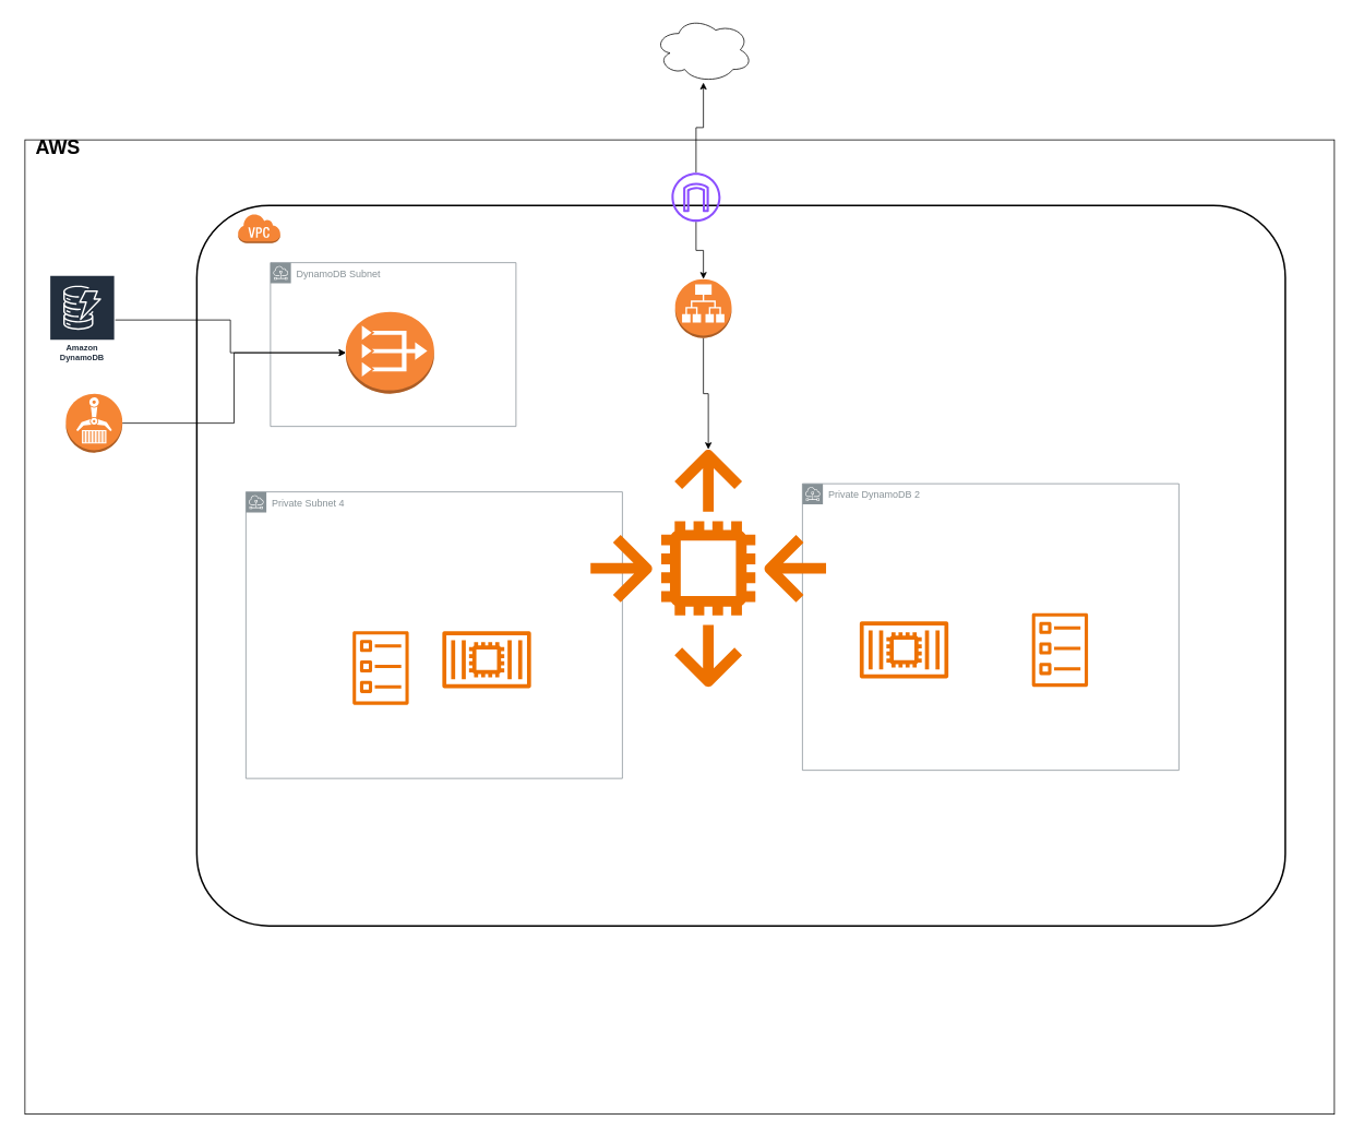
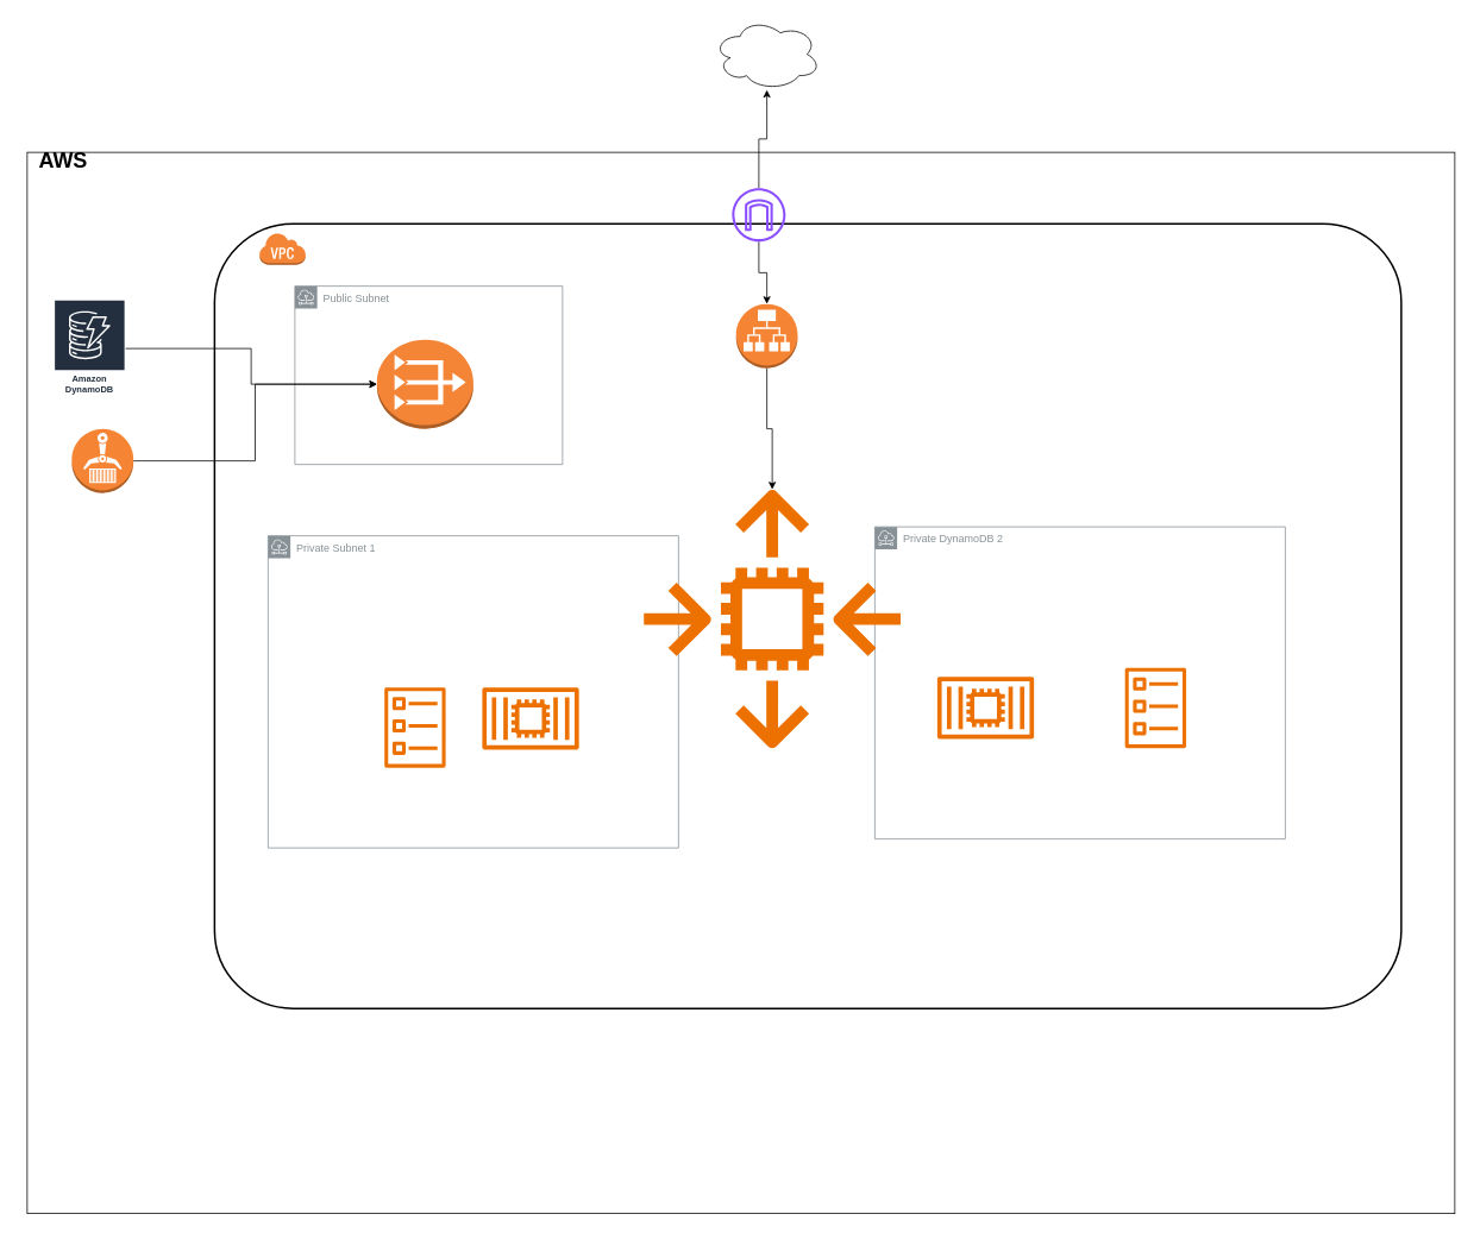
  <mxCell id="0" />
  <mxCell id="1" parent="0" />
  <mxCell id="2" value="" style="rounded=0;whiteSpace=wrap;html=1;" vertex="1" parent="1"><mxGeometry x="30" y="170" width="1600" height="1190" as="geometry" /></mxCell>
  <mxCell id="3" value="" style="rounded=1;arcSize=10;dashed=0;fillColor=none;gradientColor=none;strokeWidth=2;" vertex="1" parent="1"><mxGeometry x="240" y="250" width="1330" height="880" as="geometry" /></mxCell>
  <mxCell id="4" value="" style="dashed=0;html=1;shape=mxgraph.aws3.virtual_private_cloud;fillColor=#F58536;gradientColor=none;dashed=0;" vertex="1" parent="1"><mxGeometry x="290" y="260" width="52" height="36" as="geometry" /></mxCell>
  <mxCell id="5" style="edgeStyle=orthogonalEdgeStyle;rounded=0;orthogonalLoop=1;jettySize=auto;html=1;" edge="1" parent="1" source="7" target="9"><mxGeometry relative="1" as="geometry" /></mxCell>
  <mxCell id="6" value="" style="edgeStyle=orthogonalEdgeStyle;rounded=0;orthogonalLoop=1;jettySize=auto;html=1;" edge="1" parent="1" source="7" target="17"><mxGeometry relative="1" as="geometry"><mxPoint x="850" y="170" as="targetPoint" /></mxGeometry></mxCell>
  <mxCell id="7" value="" style="sketch=0;outlineConnect=0;fontColor=#232F3E;gradientColor=none;fillColor=#8C4FFF;strokeColor=none;dashed=0;verticalLabelPosition=bottom;verticalAlign=top;align=center;html=1;fontSize=12;fontStyle=0;aspect=fixed;pointerEvents=1;shape=mxgraph.aws4.internet_gateway;" vertex="1" parent="1"><mxGeometry x="820" y="210" width="60" height="60" as="geometry" /></mxCell>
  <mxCell id="8" style="edgeStyle=orthogonalEdgeStyle;rounded=0;orthogonalLoop=1;jettySize=auto;html=1;" edge="1" parent="1" source="9" target="16"><mxGeometry relative="1" as="geometry" /></mxCell>
  <mxCell id="9" value="" style="outlineConnect=0;dashed=0;verticalLabelPosition=bottom;verticalAlign=top;align=center;html=1;shape=mxgraph.aws3.application_load_balancer;fillColor=#F58534;gradientColor=none;" vertex="1" parent="1"><mxGeometry x="824.5" y="340" width="69" height="72" as="geometry" /></mxCell>
- <mxCell id="10" value="Private Subnet 4" style="sketch=0;outlineConnect=0;gradientColor=none;html=1;whiteSpace=wrap;fontSize=12;fontStyle=0;shape=mxgraph.aws4.group;grIcon=mxgraph.aws4.group_subnet;strokeColor=#879196;fillColor=none;verticalAlign=top;align=left;spacingLeft=30;fontColor=#879196;dashed=0;" vertex="1" parent="1"><mxGeometry x="300" y="600" width="460" height="350" as="geometry" /></mxCell>
+ <mxCell id="10" value="Private Subnet 1" style="sketch=0;outlineConnect=0;gradientColor=none;html=1;whiteSpace=wrap;fontSize=12;fontStyle=0;shape=mxgraph.aws4.group;grIcon=mxgraph.aws4.group_subnet;strokeColor=#879196;fillColor=none;verticalAlign=top;align=left;spacingLeft=30;fontColor=#879196;dashed=0;" vertex="1" parent="1"><mxGeometry x="300" y="600" width="460" height="350" as="geometry" /></mxCell>
  <mxCell id="11" value="" style="sketch=0;outlineConnect=0;fontColor=#232F3E;gradientColor=none;fillColor=#ED7100;strokeColor=none;dashed=0;verticalLabelPosition=bottom;verticalAlign=top;align=center;html=1;fontSize=12;fontStyle=0;aspect=fixed;pointerEvents=1;shape=mxgraph.aws4.container_2;" vertex="1" parent="1"><mxGeometry x="540" y="770" width="108.38" height="70" as="geometry" /></mxCell>
  <mxCell id="12" value="" style="sketch=0;outlineConnect=0;fontColor=#232F3E;gradientColor=none;fillColor=#ED7100;strokeColor=none;dashed=0;verticalLabelPosition=bottom;verticalAlign=top;align=center;html=1;fontSize=12;fontStyle=0;aspect=fixed;pointerEvents=1;shape=mxgraph.aws4.ecs_task;" vertex="1" parent="1"><mxGeometry x="430" y="770" width="69.38" height="90" as="geometry" /></mxCell>
  <mxCell id="13" value="Private DynamoDB 2" style="sketch=0;outlineConnect=0;gradientColor=none;html=1;whiteSpace=wrap;fontSize=12;fontStyle=0;shape=mxgraph.aws4.group;grIcon=mxgraph.aws4.group_subnet;strokeColor=#879196;fillColor=none;verticalAlign=top;align=left;spacingLeft=30;fontColor=#879196;dashed=0;" vertex="1" parent="1"><mxGeometry x="980" y="590" width="460" height="350" as="geometry" /></mxCell>
  <mxCell id="14" value="" style="sketch=0;outlineConnect=0;fontColor=#232F3E;gradientColor=none;fillColor=#ED7100;strokeColor=none;dashed=0;verticalLabelPosition=bottom;verticalAlign=top;align=center;html=1;fontSize=12;fontStyle=0;aspect=fixed;pointerEvents=1;shape=mxgraph.aws4.container_2;" vertex="1" parent="1"><mxGeometry x="1050" y="758" width="108.38" height="70" as="geometry" /></mxCell>
  <mxCell id="15" value="" style="sketch=0;outlineConnect=0;fontColor=#232F3E;gradientColor=none;fillColor=#ED7100;strokeColor=none;dashed=0;verticalLabelPosition=bottom;verticalAlign=top;align=center;html=1;fontSize=12;fontStyle=0;aspect=fixed;pointerEvents=1;shape=mxgraph.aws4.ecs_task;" vertex="1" parent="1"><mxGeometry x="1260" y="748" width="69.38" height="90" as="geometry" /></mxCell>
  <mxCell id="16" value="" style="sketch=0;outlineConnect=0;fontColor=#232F3E;gradientColor=none;fillColor=#ED7100;strokeColor=none;dashed=0;verticalLabelPosition=bottom;verticalAlign=top;align=center;html=1;fontSize=12;fontStyle=0;aspect=fixed;pointerEvents=1;shape=mxgraph.aws4.auto_scaling2;" vertex="1" parent="1"><mxGeometry x="720" y="548" width="290" height="290" as="geometry" /></mxCell>
  <mxCell id="17" value="" style="ellipse;shape=cloud;whiteSpace=wrap;html=1;" vertex="1" parent="1"><mxGeometry x="799" y="20" width="120" height="80" as="geometry" /></mxCell>
- <mxCell id="18" value="DynamoDB Subnet" style="sketch=0;outlineConnect=0;gradientColor=none;html=1;whiteSpace=wrap;fontSize=12;fontStyle=0;shape=mxgraph.aws4.group;grIcon=mxgraph.aws4.group_subnet;strokeColor=#879196;fillColor=none;verticalAlign=top;align=left;spacingLeft=30;fontColor=#879196;dashed=0;" vertex="1" parent="1"><mxGeometry x="330" y="320" width="300" height="200" as="geometry" /></mxCell>
+ <mxCell id="18" value="Public Subnet" style="sketch=0;outlineConnect=0;gradientColor=none;html=1;whiteSpace=wrap;fontSize=12;fontStyle=0;shape=mxgraph.aws4.group;grIcon=mxgraph.aws4.group_subnet;strokeColor=#879196;fillColor=none;verticalAlign=top;align=left;spacingLeft=30;fontColor=#879196;dashed=0;" vertex="1" parent="1"><mxGeometry x="330" y="320" width="300" height="200" as="geometry" /></mxCell>
  <mxCell id="19" value="" style="outlineConnect=0;dashed=0;verticalLabelPosition=bottom;verticalAlign=top;align=center;html=1;shape=mxgraph.aws3.vpc_nat_gateway;fillColor=#F58536;gradientColor=none;" vertex="1" parent="1"><mxGeometry x="422" y="380" width="108" height="100" as="geometry" /></mxCell>
  <mxCell id="20" style="edgeStyle=orthogonalEdgeStyle;rounded=0;orthogonalLoop=1;jettySize=auto;html=1;" edge="1" parent="1" source="21" target="19"><mxGeometry relative="1" as="geometry" /></mxCell>
  <mxCell id="21" value="Amazon DynamoDB" style="sketch=0;outlineConnect=0;fontColor=#232F3E;gradientColor=none;strokeColor=#ffffff;fillColor=#232F3E;dashed=0;verticalLabelPosition=middle;verticalAlign=bottom;align=center;html=1;whiteSpace=wrap;fontSize=10;fontStyle=1;spacing=3;shape=mxgraph.aws4.productIcon;prIcon=mxgraph.aws4.dynamodb;" vertex="1" parent="1"><mxGeometry x="60" y="335" width="80" height="110" as="geometry" /></mxCell>
  <mxCell id="22" style="edgeStyle=orthogonalEdgeStyle;rounded=0;orthogonalLoop=1;jettySize=auto;html=1;" edge="1" parent="1" source="23" target="19"><mxGeometry relative="1" as="geometry" /></mxCell>
  <mxCell id="23" value="" style="outlineConnect=0;dashed=0;verticalLabelPosition=bottom;verticalAlign=top;align=center;html=1;shape=mxgraph.aws3.ecr;fillColor=#F58534;gradientColor=none;" vertex="1" parent="1"><mxGeometry x="80" y="480" width="69" height="72" as="geometry" /></mxCell>
  <mxCell id="24" value="AWS" style="text;strokeColor=none;fillColor=none;html=1;fontSize=24;fontStyle=1;verticalAlign=middle;align=center;" vertex="1" parent="1"><mxGeometry x="20" y="160" width="100" height="40" as="geometry" /></mxCell>
